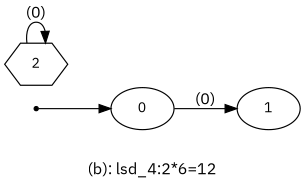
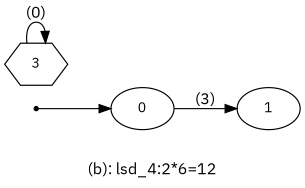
  digraph {
    fontname="IBM Plex Sans"
    label="(b): lsd_4:2*6=12"
    rankdir=LR
    node [fontname="IBM Plex Sans" fontsize=12 shape=ellipse]
    edge [fontname="IBM Plex Sans"]
    n1 [label=0]
    n2 [label=1]
-   n3 [label=2 shape=hexagon]
+   n3 [label=3 shape=hexagon]
    n4 [label=2 shape=point]
-   n1 -> n2 [label="(0)"]
+   n1 -> n2 [label="(3)"]
    n3 -> n3 [label="(0)"]
    n4 -> n1
  }
